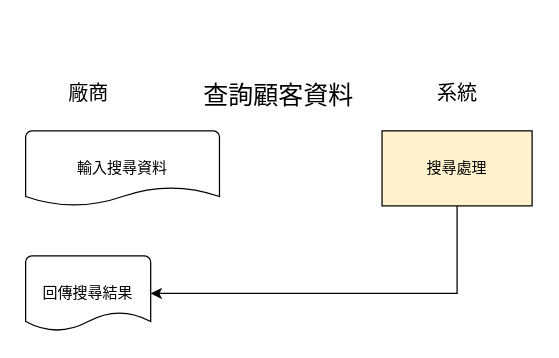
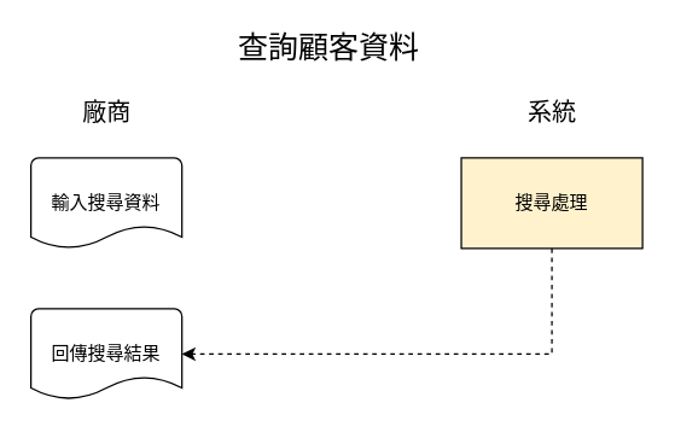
  <mxCell id="0" />
  <mxCell id="1" parent="0" />
- <mxCell id="2" value="&lt;font style=&quot;font-size: 20px&quot;&gt;查詢顧客資料&lt;/font&gt;" style="text;html=1;align=center;verticalAlign=middle;resizable=0;points=[];autosize=1;strokeWidth=5;" vertex="1" parent="1"><mxGeometry x="152" y="65" width="140" height="20" as="geometry" /></mxCell>
- <mxCell id="3" value="輸入搜尋資料" style="strokeWidth=1;html=1;shape=mxgraph.flowchart.document2;whiteSpace=wrap;size=0.25;" vertex="1" parent="1"><mxGeometry x="20" y="104" width="155" height="60" as="geometry" /></mxCell>
+ <mxCell id="2" value="&lt;font style=&quot;font-size: 20px&quot;&gt;查詢顧客資料&lt;/font&gt;" style="text;html=1;align=center;verticalAlign=middle;resizable=0;points=[];autosize=1;strokeWidth=5;" vertex="1" parent="1"><mxGeometry x="147" y="20" width="140" height="20" as="geometry" /></mxCell>
+ <mxCell id="3" value="輸入搜尋資料" style="strokeWidth=1;html=1;shape=mxgraph.flowchart.document2;whiteSpace=wrap;size=0.25;" vertex="1" parent="1"><mxGeometry x="20" y="104" width="100" height="60" as="geometry" /></mxCell>
  <mxCell id="4" value="&lt;font style=&quot;font-size: 16px&quot;&gt;廠商&lt;/font&gt;" style="text;html=1;align=center;verticalAlign=middle;resizable=0;points=[];autosize=1;" vertex="1" parent="1"><mxGeometry x="45" y="64" width="50" height="20" as="geometry" /></mxCell>
  <mxCell id="5" value="&lt;font style=&quot;font-size: 16px&quot;&gt;系統&lt;/font&gt;" style="text;html=1;align=center;verticalAlign=middle;resizable=0;points=[];autosize=1;" vertex="1" parent="1"><mxGeometry x="340" y="64" width="50" height="20" as="geometry" /></mxCell>
- <mxCell id="6" style="edgeStyle=orthogonalEdgeStyle;rounded=0;orthogonalLoop=1;jettySize=auto;html=1;exitX=0.5;exitY=1;exitDx=0;exitDy=0;entryX=1;entryY=0.5;entryDx=0;entryDy=0;entryPerimeter=0;" edge="1" parent="1" source="7" target="8"><mxGeometry relative="1" as="geometry" /></mxCell>
+ <mxCell id="6" style="edgeStyle=orthogonalEdgeStyle;rounded=0;orthogonalLoop=1;jettySize=auto;html=1;exitX=0.5;exitY=1;exitDx=0;exitDy=0;entryX=1;entryY=0.5;entryDx=0;entryDy=0;entryPerimeter=0;dashed=1;" edge="1" parent="1" source="7" target="8"><mxGeometry relative="1" as="geometry" /></mxCell>
  <mxCell id="7" value="搜尋處理" style="rounded=0;whiteSpace=wrap;html=1;strokeWidth=1;strokeColor=#000000;fillColor=#fff2cc;" vertex="1" parent="1"><mxGeometry x="305" y="104" width="120" height="60" as="geometry" /></mxCell>
  <mxCell id="8" value="回傳搜尋結果" style="strokeWidth=1;html=1;shape=mxgraph.flowchart.document2;whiteSpace=wrap;size=0.25;" vertex="1" parent="1"><mxGeometry x="20" y="204" width="100" height="60" as="geometry" /></mxCell>
